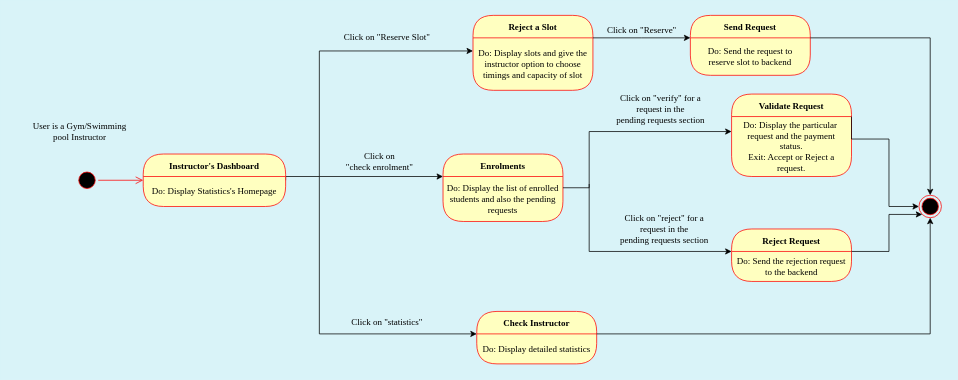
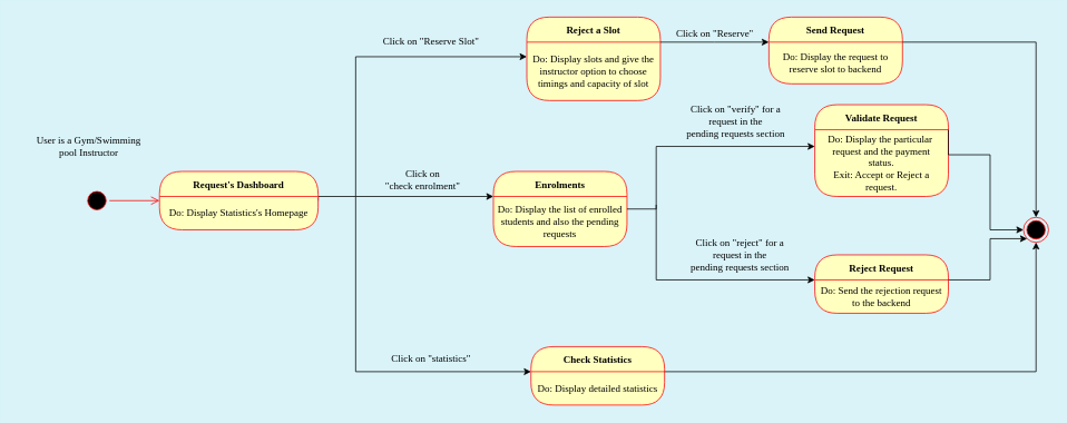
  <mxCell id="0" />
  <mxCell id="1" parent="0" />
  <mxCell id="2" value="" style="ellipse;html=1;shape=startState;fillColor=#000000;strokeColor=#ff0000;fontFamily=Poppins;fontSource=https%3A%2F%2Ffonts.googleapis.com%2Fcss%3Ffamily%3DPoppins;" vertex="1" parent="1"><mxGeometry x="100" y="225" width="30" height="30" as="geometry" /></mxCell>
  <mxCell id="3" value="" style="edgeStyle=orthogonalEdgeStyle;html=1;verticalAlign=bottom;endArrow=open;endSize=8;strokeColor=#ff0000;rounded=0;fontFamily=Poppins;fontSource=https%3A%2F%2Ffonts.googleapis.com%2Fcss%3Ffamily%3DPoppins;" edge="1" parent="1" source="2"><mxGeometry relative="1" as="geometry"><mxPoint x="190" y="240" as="targetPoint" /><Array as="points"><mxPoint x="115" y="240" /></Array></mxGeometry></mxCell>
  <mxCell id="4" style="edgeStyle=orthogonalEdgeStyle;rounded=0;orthogonalLoop=1;jettySize=auto;html=1;exitX=1;exitY=0.5;exitDx=0;exitDy=0;entryX=0;entryY=0.25;entryDx=0;entryDy=0;" edge="1" parent="1" source="5" target="8"><mxGeometry relative="1" as="geometry"><Array as="points"><mxPoint x="380" y="235" /><mxPoint x="425" y="235" /><mxPoint x="425" y="67" /></Array></mxGeometry></mxCell>
- <mxCell id="5" value="Instructor's Dashboard" style="swimlane;fontStyle=1;align=center;verticalAlign=middle;childLayout=stackLayout;horizontal=1;startSize=30;horizontalStack=0;resizeParent=0;resizeLast=1;container=0;fontColor=#000000;collapsible=0;rounded=1;arcSize=30;strokeColor=#ff0000;fillColor=#ffffc0;swimlaneFillColor=#ffffc0;dropTarget=0;fontFamily=Poppins;fontSource=https%3A%2F%2Ffonts.googleapis.com%2Fcss%3Ffamily%3DPoppins;" vertex="1" parent="1"><mxGeometry x="190" y="205" width="190" height="70" as="geometry" /></mxCell>
+ <mxCell id="5" value="Request's Dashboard" style="swimlane;fontStyle=1;align=center;verticalAlign=middle;childLayout=stackLayout;horizontal=1;startSize=30;horizontalStack=0;resizeParent=0;resizeLast=1;container=0;fontColor=#000000;collapsible=0;rounded=1;arcSize=30;strokeColor=#ff0000;fillColor=#ffffc0;swimlaneFillColor=#ffffc0;dropTarget=0;fontFamily=Poppins;fontSource=https%3A%2F%2Ffonts.googleapis.com%2Fcss%3Ffamily%3DPoppins;" vertex="1" parent="1"><mxGeometry x="190" y="205" width="190" height="70" as="geometry" /></mxCell>
  <mxCell id="6" value="Do: Display Statistics's Homepage" style="text;html=1;strokeColor=none;fillColor=none;align=center;verticalAlign=middle;spacingLeft=4;spacingRight=4;whiteSpace=wrap;overflow=hidden;rotatable=0;fontColor=#000000;fontFamily=Poppins;fontSource=https%3A%2F%2Ffonts.googleapis.com%2Fcss%3Ffamily%3DPoppins;" vertex="1" parent="5"><mxGeometry y="30" width="190" height="40" as="geometry" /></mxCell>
  <mxCell id="7" value="Reject a Slot" style="swimlane;fontStyle=1;align=center;verticalAlign=middle;childLayout=stackLayout;horizontal=1;startSize=30;horizontalStack=0;resizeParent=0;resizeLast=1;container=0;fontColor=#000000;collapsible=0;rounded=1;arcSize=30;strokeColor=#ff0000;fillColor=#ffffc0;swimlaneFillColor=#ffffc0;dropTarget=0;fontFamily=Poppins;fontSource=https%3A%2F%2Ffonts.googleapis.com%2Fcss%3Ffamily%3DPoppins;" vertex="1" parent="1"><mxGeometry x="630" y="20" width="160" height="100" as="geometry" /></mxCell>
  <mxCell id="8" value="Do: Display slots and give the instructor option to choose timings and capacity of slot" style="text;html=1;strokeColor=none;fillColor=none;align=center;verticalAlign=middle;spacingLeft=4;spacingRight=4;whiteSpace=wrap;overflow=hidden;rotatable=0;fontColor=#000000;fontFamily=Poppins;fontSource=https%3A%2F%2Ffonts.googleapis.com%2Fcss%3Ffamily%3DPoppins;" vertex="1" parent="7"><mxGeometry y="30" width="160" height="70" as="geometry" /></mxCell>
  <mxCell id="9" value="Enrolments" style="swimlane;fontStyle=1;align=center;verticalAlign=middle;childLayout=stackLayout;horizontal=1;startSize=30;horizontalStack=0;resizeParent=0;resizeLast=1;container=0;fontColor=#000000;collapsible=0;rounded=1;arcSize=30;strokeColor=#ff0000;fillColor=#ffffc0;swimlaneFillColor=#ffffc0;dropTarget=0;fontFamily=Poppins;fontSource=https%3A%2F%2Ffonts.googleapis.com%2Fcss%3Ffamily%3DPoppins;" vertex="1" parent="1"><mxGeometry x="590" y="205" width="160" height="90" as="geometry" /></mxCell>
  <mxCell id="10" value="Do: Display the list of enrolled students and also the pending requests" style="text;html=1;strokeColor=none;fillColor=none;align=center;verticalAlign=middle;spacingLeft=4;spacingRight=4;whiteSpace=wrap;overflow=hidden;rotatable=0;fontColor=#000000;fontFamily=Poppins;fontSource=https%3A%2F%2Ffonts.googleapis.com%2Fcss%3Ffamily%3DPoppins;" vertex="1" parent="9"><mxGeometry y="30" width="160" height="60" as="geometry" /></mxCell>
- <mxCell id="11" value="Check Instructor" style="swimlane;fontStyle=1;align=center;verticalAlign=middle;childLayout=stackLayout;horizontal=1;startSize=30;horizontalStack=0;resizeParent=0;resizeLast=1;container=0;fontColor=#000000;collapsible=0;rounded=1;arcSize=30;strokeColor=#ff0000;fillColor=#ffffc0;swimlaneFillColor=#ffffc0;dropTarget=0;fontFamily=Poppins;fontSource=https%3A%2F%2Ffonts.googleapis.com%2Fcss%3Ffamily%3DPoppins;" vertex="1" parent="1"><mxGeometry x="635" y="415" width="160" height="70" as="geometry" /></mxCell>
+ <mxCell id="11" value="Check Statistics" style="swimlane;fontStyle=1;align=center;verticalAlign=middle;childLayout=stackLayout;horizontal=1;startSize=30;horizontalStack=0;resizeParent=0;resizeLast=1;container=0;fontColor=#000000;collapsible=0;rounded=1;arcSize=30;strokeColor=#ff0000;fillColor=#ffffc0;swimlaneFillColor=#ffffc0;dropTarget=0;fontFamily=Poppins;fontSource=https%3A%2F%2Ffonts.googleapis.com%2Fcss%3Ffamily%3DPoppins;" vertex="1" parent="1"><mxGeometry x="635" y="415" width="160" height="70" as="geometry" /></mxCell>
  <mxCell id="12" value="Do: Display detailed statistics" style="text;html=1;strokeColor=none;fillColor=none;align=center;verticalAlign=middle;spacingLeft=4;spacingRight=4;whiteSpace=wrap;overflow=hidden;rotatable=0;fontColor=#000000;fontFamily=Poppins;fontSource=https%3A%2F%2Ffonts.googleapis.com%2Fcss%3Ffamily%3DPoppins;" vertex="1" parent="11"><mxGeometry y="30" width="160" height="40" as="geometry" /></mxCell>
  <mxCell id="13" value="Click on &quot;Reserve Slot&quot;" style="text;html=1;align=center;verticalAlign=middle;resizable=0;points=[];autosize=1;strokeColor=none;fillColor=none;fontFamily=Poppins;fontSource=https%3A%2F%2Ffonts.googleapis.com%2Fcss%3Ffamily%3DPoppins;" vertex="1" parent="1"><mxGeometry x="440" y="35" width="150" height="30" as="geometry" /></mxCell>
  <mxCell id="14" value="Click on &lt;br&gt;&quot;check enrolment&quot;" style="text;html=1;align=center;verticalAlign=middle;resizable=0;points=[];autosize=1;strokeColor=none;fillColor=none;fontFamily=Poppins;fontSource=https%3A%2F%2Ffonts.googleapis.com%2Fcss%3Ffamily%3DPoppins;" vertex="1" parent="1"><mxGeometry x="440" y="195" width="130" height="40" as="geometry" /></mxCell>
  <mxCell id="15" value="Click on &quot;statistics&quot;" style="text;html=1;align=center;verticalAlign=middle;resizable=0;points=[];autosize=1;strokeColor=none;fillColor=none;fontFamily=Poppins;fontSource=https%3A%2F%2Ffonts.googleapis.com%2Fcss%3Ffamily%3DPoppins;" vertex="1" parent="1"><mxGeometry x="450" y="415" width="130" height="30" as="geometry" /></mxCell>
  <mxCell id="16" value="Validate Request" style="swimlane;fontStyle=1;align=center;verticalAlign=middle;childLayout=stackLayout;horizontal=1;startSize=30;horizontalStack=0;resizeParent=0;resizeLast=1;container=0;fontColor=#000000;collapsible=0;rounded=1;arcSize=30;strokeColor=#ff0000;fillColor=#ffffc0;swimlaneFillColor=#ffffc0;dropTarget=0;fontFamily=Poppins;fontSource=https%3A%2F%2Ffonts.googleapis.com%2Fcss%3Ffamily%3DPoppins;" vertex="1" parent="1"><mxGeometry x="975" y="125" width="160" height="110" as="geometry" /></mxCell>
  <mxCell id="17" value="Do: Display the particular&amp;nbsp; request and the payment status.&lt;br&gt;Exit: Accept or Reject a request." style="text;html=1;strokeColor=none;fillColor=none;align=center;verticalAlign=middle;spacingLeft=4;spacingRight=4;whiteSpace=wrap;overflow=hidden;rotatable=0;fontColor=#000000;fontFamily=Poppins;fontSource=https%3A%2F%2Ffonts.googleapis.com%2Fcss%3Ffamily%3DPoppins;" vertex="1" parent="16"><mxGeometry y="30" width="160" height="80" as="geometry" /></mxCell>
  <mxCell id="18" value="Send Request" style="swimlane;fontStyle=1;align=center;verticalAlign=middle;childLayout=stackLayout;horizontal=1;startSize=30;horizontalStack=0;resizeParent=0;resizeLast=1;container=0;fontColor=#000000;collapsible=0;rounded=1;arcSize=30;strokeColor=#ff0000;fillColor=#ffffc0;swimlaneFillColor=#ffffc0;dropTarget=0;fontFamily=Poppins;fontSource=https%3A%2F%2Ffonts.googleapis.com%2Fcss%3Ffamily%3DPoppins;" vertex="1" parent="1"><mxGeometry x="920" y="20" width="160" height="80" as="geometry" /></mxCell>
- <mxCell id="19" value="Do: Send the request to reserve slot to backend" style="text;html=1;strokeColor=none;fillColor=none;align=center;verticalAlign=middle;spacingLeft=4;spacingRight=4;whiteSpace=wrap;overflow=hidden;rotatable=0;fontColor=#000000;fontFamily=Poppins;fontSource=https%3A%2F%2Ffonts.googleapis.com%2Fcss%3Ffamily%3DPoppins;" vertex="1" parent="18"><mxGeometry y="30" width="160" height="50" as="geometry" /></mxCell>
+ <mxCell id="19" value="Do: Display the request to reserve slot to backend" style="text;html=1;strokeColor=none;fillColor=none;align=center;verticalAlign=middle;spacingLeft=4;spacingRight=4;whiteSpace=wrap;overflow=hidden;rotatable=0;fontColor=#000000;fontFamily=Poppins;fontSource=https%3A%2F%2Ffonts.googleapis.com%2Fcss%3Ffamily%3DPoppins;" vertex="1" parent="18"><mxGeometry y="30" width="160" height="50" as="geometry" /></mxCell>
  <mxCell id="20" value="" style="ellipse;html=1;shape=endState;fillColor=#000000;strokeColor=#ff0000;fontFamily=Poppins;fontSource=https%3A%2F%2Ffonts.googleapis.com%2Fcss%3Ffamily%3DPoppins;" vertex="1" parent="1"><mxGeometry x="1225" y="260" width="30" height="30" as="geometry" /></mxCell>
  <mxCell id="21" style="edgeStyle=orthogonalEdgeStyle;rounded=0;orthogonalLoop=1;jettySize=auto;html=1;exitX=1;exitY=0;exitDx=0;exitDy=0;entryX=0;entryY=0.5;entryDx=0;entryDy=0;fontFamily=Poppins;fontSource=https%3A%2F%2Ffonts.googleapis.com%2Fcss%3Ffamily%3DPoppins;" edge="1" parent="1" source="17" target="20"><mxGeometry relative="1" as="geometry"><Array as="points"><mxPoint x="1185" y="185" /><mxPoint x="1185" y="275" /></Array></mxGeometry></mxCell>
  <mxCell id="22" style="edgeStyle=orthogonalEdgeStyle;rounded=0;orthogonalLoop=1;jettySize=auto;html=1;exitX=1;exitY=0;exitDx=0;exitDy=0;entryX=0.5;entryY=0;entryDx=0;entryDy=0;fontFamily=Poppins;fontSource=https%3A%2F%2Ffonts.googleapis.com%2Fcss%3Ffamily%3DPoppins;" edge="1" parent="1" source="19" target="20"><mxGeometry relative="1" as="geometry"><Array as="points"><mxPoint x="1240" y="50" /></Array></mxGeometry></mxCell>
  <mxCell id="23" style="edgeStyle=orthogonalEdgeStyle;rounded=0;orthogonalLoop=1;jettySize=auto;html=1;exitX=1;exitY=0;exitDx=0;exitDy=0;entryX=0.5;entryY=1;entryDx=0;entryDy=0;fontFamily=Poppins;fontSource=https%3A%2F%2Ffonts.googleapis.com%2Fcss%3Ffamily%3DPoppins;" edge="1" parent="1" source="12" target="20"><mxGeometry relative="1" as="geometry"><Array as="points"><mxPoint x="1240" y="445" /></Array></mxGeometry></mxCell>
  <mxCell id="24" value="Click on &quot;Reserve&quot;" style="text;html=1;align=center;verticalAlign=middle;resizable=0;points=[];autosize=1;strokeColor=none;fillColor=none;fontFamily=Poppins;fontSource=https%3A%2F%2Ffonts.googleapis.com%2Fcss%3Ffamily%3DPoppins;" vertex="1" parent="1"><mxGeometry x="790" y="25" width="130" height="30" as="geometry" /></mxCell>
  <mxCell id="25" value="Click on &quot;verify&quot; for a &lt;br&gt;request in the &lt;br&gt;pending requests section" style="text;html=1;align=center;verticalAlign=middle;resizable=0;points=[];autosize=1;strokeColor=none;fillColor=none;fontFamily=Poppins;fontSource=https%3A%2F%2Ffonts.googleapis.com%2Fcss%3Ffamily%3DPoppins;" vertex="1" parent="1"><mxGeometry x="790" y="115" width="180" height="60" as="geometry" /></mxCell>
  <mxCell id="26" value="User is a Gym/Swimming&lt;br&gt;pool Instructor" style="text;html=1;align=center;verticalAlign=middle;resizable=0;points=[];autosize=1;strokeColor=none;fillColor=none;fontFamily=Poppins;fontSource=https%3A%2F%2Ffonts.googleapis.com%2Fcss%3Ffamily%3DPoppins;" vertex="1" parent="1"><mxGeometry x="20" y="155" width="170" height="40" as="geometry" /></mxCell>
  <mxCell id="27" style="edgeStyle=orthogonalEdgeStyle;rounded=0;orthogonalLoop=1;jettySize=auto;html=1;exitX=1;exitY=0;exitDx=0;exitDy=0;entryX=0;entryY=0;entryDx=0;entryDy=0;" edge="1" parent="1" source="8" target="19"><mxGeometry relative="1" as="geometry"><Array as="points"><mxPoint x="855" y="50" /><mxPoint x="855" y="50" /></Array></mxGeometry></mxCell>
  <mxCell id="28" style="edgeStyle=orthogonalEdgeStyle;rounded=0;orthogonalLoop=1;jettySize=auto;html=1;exitX=1;exitY=0.25;exitDx=0;exitDy=0;entryX=0;entryY=0.25;entryDx=0;entryDy=0;" edge="1" parent="1" source="10" target="17"><mxGeometry relative="1" as="geometry"><Array as="points"><mxPoint x="785" y="250" /><mxPoint x="785" y="175" /></Array></mxGeometry></mxCell>
  <mxCell id="29" value="Reject Request" style="swimlane;fontStyle=1;align=center;verticalAlign=middle;childLayout=stackLayout;horizontal=1;startSize=30;horizontalStack=0;resizeParent=0;resizeLast=1;container=0;fontColor=#000000;collapsible=0;rounded=1;arcSize=30;strokeColor=#ff0000;fillColor=#ffffc0;swimlaneFillColor=#ffffc0;dropTarget=0;fontFamily=Poppins;fontSource=https%3A%2F%2Ffonts.googleapis.com%2Fcss%3Ffamily%3DPoppins;" vertex="1" parent="1"><mxGeometry x="975" y="305" width="160" height="70" as="geometry" /></mxCell>
  <mxCell id="30" value="Do: Send the rejection request to the backend" style="text;html=1;strokeColor=none;fillColor=none;align=center;verticalAlign=middle;spacingLeft=4;spacingRight=4;whiteSpace=wrap;overflow=hidden;rotatable=0;fontColor=#000000;fontFamily=Poppins;fontSource=https%3A%2F%2Ffonts.googleapis.com%2Fcss%3Ffamily%3DPoppins;" vertex="1" parent="29"><mxGeometry y="30" width="160" height="40" as="geometry" /></mxCell>
  <mxCell id="31" value="" style="endArrow=classic;html=1;rounded=0;entryX=0;entryY=0;entryDx=0;entryDy=0;" edge="1" parent="1" target="30"><mxGeometry width="50" height="50" relative="1" as="geometry"><mxPoint x="785" y="245" as="sourcePoint" /><mxPoint x="815" y="225" as="targetPoint" /><Array as="points"><mxPoint x="785" y="335" /></Array></mxGeometry></mxCell>
  <mxCell id="32" value="" style="endArrow=classic;html=1;rounded=0;entryX=0;entryY=0;entryDx=0;entryDy=0;" edge="1" parent="1" target="10"><mxGeometry width="50" height="50" relative="1" as="geometry"><mxPoint x="425" y="235" as="sourcePoint" /><mxPoint x="705" y="205" as="targetPoint" /></mxGeometry></mxCell>
  <mxCell id="33" value="" style="endArrow=classic;html=1;rounded=0;entryX=0;entryY=0;entryDx=0;entryDy=0;" edge="1" parent="1" target="12"><mxGeometry width="50" height="50" relative="1" as="geometry"><mxPoint x="425" y="235" as="sourcePoint" /><mxPoint x="705" y="205" as="targetPoint" /><Array as="points"><mxPoint x="425" y="445" /></Array></mxGeometry></mxCell>
  <mxCell id="34" value="Click on &quot;reject&quot; for a &lt;br&gt;request in the &lt;br&gt;pending requests section" style="text;html=1;align=center;verticalAlign=middle;resizable=0;points=[];autosize=1;strokeColor=none;fillColor=none;fontFamily=Poppins;fontSource=https%3A%2F%2Ffonts.googleapis.com%2Fcss%3Ffamily%3DPoppins;" vertex="1" parent="1"><mxGeometry x="795" y="275" width="180" height="60" as="geometry" /></mxCell>
  <mxCell id="35" style="edgeStyle=orthogonalEdgeStyle;rounded=0;orthogonalLoop=1;jettySize=auto;html=1;exitX=1;exitY=0;exitDx=0;exitDy=0;entryX=0;entryY=1;entryDx=0;entryDy=0;" edge="1" parent="1" source="30" target="20"><mxGeometry relative="1" as="geometry"><Array as="points"><mxPoint x="1185" y="335" /><mxPoint x="1185" y="286" /></Array></mxGeometry></mxCell>
